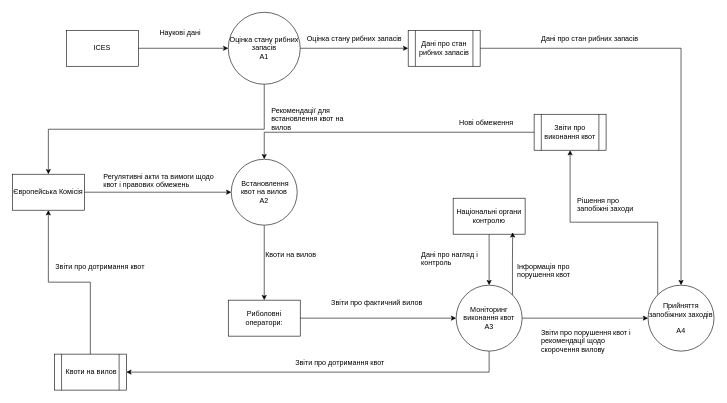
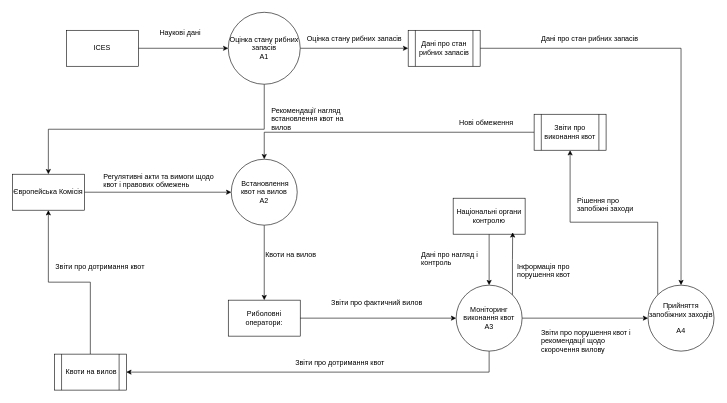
  <mxCell id="0" />
  <mxCell id="1" parent="0" />
  <mxCell id="2" style="edgeStyle=orthogonalEdgeStyle;rounded=0;orthogonalLoop=1;jettySize=auto;html=1;exitX=1;exitY=0.5;exitDx=0;exitDy=0;entryX=0;entryY=0.5;entryDx=0;entryDy=0;" edge="1" parent="1" source="4" target="13"><mxGeometry relative="1" as="geometry" /></mxCell>
  <mxCell id="3" style="edgeStyle=orthogonalEdgeStyle;rounded=0;orthogonalLoop=1;jettySize=auto;html=1;exitX=0.5;exitY=1;exitDx=0;exitDy=0;" edge="1" parent="1" source="4" target="21"><mxGeometry relative="1" as="geometry" /></mxCell>
  <mxCell id="4" value="Оцінка стану рибних запасів&lt;br&gt;A1" style="ellipse;whiteSpace=wrap;html=1;aspect=fixed;" vertex="1" parent="1"><mxGeometry x="380" width="120" height="120" as="geometry" y="20" /></mxCell>
  <mxCell id="5" style="edgeStyle=orthogonalEdgeStyle;rounded=0;orthogonalLoop=1;jettySize=auto;html=1;exitX=0.5;exitY=1;exitDx=0;exitDy=0;entryX=1;entryY=0.5;entryDx=0;entryDy=0;" edge="1" parent="1" source="7" target="15"><mxGeometry relative="1" as="geometry" /></mxCell>
  <mxCell id="6" style="edgeStyle=orthogonalEdgeStyle;rounded=0;orthogonalLoop=1;jettySize=auto;html=1;exitX=1;exitY=0.5;exitDx=0;exitDy=0;entryX=0;entryY=0.5;entryDx=0;entryDy=0;" edge="1" parent="1" source="7" target="11"><mxGeometry relative="1" as="geometry" /></mxCell>
  <mxCell id="7" value="Моніторинг виконання квот&lt;br&gt;А3" style="ellipse;whiteSpace=wrap;html=1;aspect=fixed;" vertex="1" parent="1"><mxGeometry x="760" y="475" width="110" height="110" as="geometry" /></mxCell>
  <mxCell id="8" style="edgeStyle=orthogonalEdgeStyle;rounded=0;orthogonalLoop=1;jettySize=auto;html=1;exitX=0.5;exitY=1;exitDx=0;exitDy=0;" edge="1" parent="1" source="9" target="22"><mxGeometry relative="1" as="geometry" /></mxCell>
  <mxCell id="9" value="&amp;nbsp;Встановлення квот на вилов&lt;br&gt;A2" style="ellipse;whiteSpace=wrap;html=1;aspect=fixed;" vertex="1" parent="1"><mxGeometry x="385" y="265" width="110" height="110" as="geometry" /></mxCell>
  <mxCell id="10" style="edgeStyle=orthogonalEdgeStyle;rounded=0;orthogonalLoop=1;jettySize=auto;html=1;exitX=0;exitY=0;exitDx=0;exitDy=0;" edge="1" parent="1" source="11" target="17"><mxGeometry relative="1" as="geometry"><Array as="points"><mxPoint x="1096" y="370" /><mxPoint x="950" y="370" /></Array></mxGeometry></mxCell>
  <mxCell id="11" value="&lt;p&gt;Прийняття запобіжних заходів&lt;/p&gt;&lt;p&gt;А4&lt;/p&gt;" style="ellipse;whiteSpace=wrap;html=1;aspect=fixed;" vertex="1" parent="1"><mxGeometry x="1080" y="475" width="110" height="110" as="geometry" /></mxCell>
  <mxCell id="12" style="edgeStyle=orthogonalEdgeStyle;rounded=0;orthogonalLoop=1;jettySize=auto;html=1;exitX=1;exitY=0.5;exitDx=0;exitDy=0;" edge="1" parent="1" source="13" target="11"><mxGeometry relative="1" as="geometry" /></mxCell>
  <mxCell id="13" value="Дані про стан рибних запасів" style="shape=process;whiteSpace=wrap;html=1;backgroundOutline=1;" vertex="1" parent="1"><mxGeometry x="680" y="50" width="120" height="60" as="geometry" /></mxCell>
  <mxCell id="14" style="edgeStyle=orthogonalEdgeStyle;rounded=0;orthogonalLoop=1;jettySize=auto;html=1;exitX=0.5;exitY=0;exitDx=0;exitDy=0;entryX=0.5;entryY=1;entryDx=0;entryDy=0;" edge="1" parent="1" source="15" target="21"><mxGeometry relative="1" as="geometry" /></mxCell>
  <mxCell id="15" value="&amp;nbsp;Квоти на вилов" style="shape=process;whiteSpace=wrap;html=1;backgroundOutline=1;" vertex="1" parent="1"><mxGeometry x="90" y="590" width="120" height="60" as="geometry" /></mxCell>
  <mxCell id="16" style="edgeStyle=orthogonalEdgeStyle;rounded=0;orthogonalLoop=1;jettySize=auto;html=1;" edge="1" parent="1" source="17" target="9"><mxGeometry relative="1" as="geometry" /></mxCell>
  <mxCell id="17" value="Звіти про виконання квот" style="shape=process;whiteSpace=wrap;html=1;backgroundOutline=1;" vertex="1" parent="1"><mxGeometry x="890" y="190" width="120" height="60" as="geometry" /></mxCell>
  <mxCell id="18" style="edgeStyle=orthogonalEdgeStyle;rounded=0;orthogonalLoop=1;jettySize=auto;html=1;exitX=1;exitY=0.5;exitDx=0;exitDy=0;entryX=0;entryY=0.5;entryDx=0;entryDy=0;" edge="1" parent="1" source="19" target="4"><mxGeometry relative="1" as="geometry" /></mxCell>
  <mxCell id="19" value="ICES" style="rounded=0;whiteSpace=wrap;html=1;" vertex="1" parent="1"><mxGeometry x="110" y="50" width="120" height="60" as="geometry" /></mxCell>
  <mxCell id="20" style="edgeStyle=orthogonalEdgeStyle;rounded=0;orthogonalLoop=1;jettySize=auto;html=1;" edge="1" parent="1" source="21" target="9"><mxGeometry relative="1" as="geometry" /></mxCell>
  <mxCell id="21" value="Європейська Комісія" style="rounded=0;whiteSpace=wrap;html=1;" vertex="1" parent="1"><mxGeometry x="20" y="290" width="120" height="60" as="geometry" /></mxCell>
  <mxCell id="22" value="Риболовні оператори:" style="rounded=0;whiteSpace=wrap;html=1;" vertex="1" parent="1"><mxGeometry x="380" y="500" width="120" height="60" as="geometry" /></mxCell>
  <mxCell id="23" style="edgeStyle=orthogonalEdgeStyle;rounded=0;orthogonalLoop=1;jettySize=auto;html=1;entryX=0.5;entryY=0;entryDx=0;entryDy=0;" edge="1" parent="1" source="24" target="7"><mxGeometry relative="1" as="geometry" /></mxCell>
  <mxCell id="24" value="Національні органи контролю" style="rounded=0;whiteSpace=wrap;html=1;" vertex="1" parent="1"><mxGeometry x="755" y="330" width="120" height="60" as="geometry" /></mxCell>
  <mxCell id="25" value="Наукові дані" style="text;html=1;align=center;verticalAlign=middle;whiteSpace=wrap;rounded=0;" vertex="1" parent="1"><mxGeometry x="260" y="40" width="80" height="30" as="geometry" /></mxCell>
  <mxCell id="26" value="Оцінка стану рибних запасів" style="text;html=1;align=center;verticalAlign=middle;resizable=0;points=[];autosize=1;strokeColor=none;fillColor=none;" vertex="1" parent="1"><mxGeometry x="500" y="50" width="180" height="30" as="geometry" /></mxCell>
- <mxCell id="27" value="Рекомендації для встановлення квот на вилов" style="text;whiteSpace=wrap;html=1;" vertex="1" parent="1"><mxGeometry x="450" y="170" width="130" height="40" as="geometry" /></mxCell>
+ <mxCell id="27" value="Рекомендації нагляд встановлення квот на вилов" style="text;whiteSpace=wrap;html=1;" vertex="1" parent="1"><mxGeometry x="450" y="170" width="130" height="40" as="geometry" /></mxCell>
  <mxCell id="28" value="Регулятивні акти та вимоги щодо квот і правових обмежень" style="text;whiteSpace=wrap;html=1;" vertex="1" parent="1"><mxGeometry x="170" y="280" width="210" height="50" as="geometry" /></mxCell>
  <mxCell id="29" value="Квоти на вилов" style="text;whiteSpace=wrap;html=1;" vertex="1" parent="1"><mxGeometry x="440" y="410" width="120" height="40" as="geometry" /></mxCell>
  <mxCell id="30" style="edgeStyle=orthogonalEdgeStyle;rounded=0;orthogonalLoop=1;jettySize=auto;html=1;exitX=1;exitY=0.5;exitDx=0;exitDy=0;entryX=0;entryY=0.5;entryDx=0;entryDy=0;" edge="1" parent="1" source="22" target="7"><mxGeometry relative="1" as="geometry" /></mxCell>
  <mxCell id="31" value="Звіти про фактичний вилов" style="text;whiteSpace=wrap;html=1;" vertex="1" parent="1"><mxGeometry x="550" y="490" width="190" height="40" as="geometry" /></mxCell>
  <mxCell id="32" value="Дані про нагляд і контроль" style="text;whiteSpace=wrap;html=1;" vertex="1" parent="1"><mxGeometry x="700" y="410" width="150" height="40" as="geometry" /></mxCell>
  <mxCell id="33" value="Звіти про дотримання квот" style="text;whiteSpace=wrap;html=1;" vertex="1" parent="1"><mxGeometry x="490" y="590" width="180" height="40" as="geometry" /></mxCell>
  <mxCell id="34" value="Звіти про дотримання квот" style="text;whiteSpace=wrap;html=1;" vertex="1" parent="1"><mxGeometry x="90" y="430" width="160" height="40" as="geometry" /></mxCell>
  <mxCell id="35" style="edgeStyle=orthogonalEdgeStyle;rounded=0;orthogonalLoop=1;jettySize=auto;html=1;exitX=1;exitY=0;exitDx=0;exitDy=0;entryX=0.827;entryY=0.949;entryDx=0;entryDy=0;entryPerimeter=0;" edge="1" parent="1" source="7" target="24"><mxGeometry relative="1" as="geometry" /></mxCell>
  <mxCell id="36" value="Інформація про порушення квот" style="text;whiteSpace=wrap;html=1;" vertex="1" parent="1"><mxGeometry x="860" y="430" width="130" height="40" as="geometry" /></mxCell>
  <mxCell id="37" value="Звіти про порушення квот і рекомендації щодо скорочення вилову" style="text;whiteSpace=wrap;html=1;" vertex="1" parent="1"><mxGeometry x="900" y="540" width="160" height="40" as="geometry" /></mxCell>
  <mxCell id="38" value="Дані про стан рибних запасів" style="text;whiteSpace=wrap;html=1;" vertex="1" parent="1"><mxGeometry x="900" y="50" width="200" height="40" as="geometry" /></mxCell>
  <mxCell id="39" value="Рішення про запобіжні заходи" style="text;whiteSpace=wrap;html=1;" vertex="1" parent="1"><mxGeometry x="960" y="320" width="110" height="40" as="geometry" /></mxCell>
  <mxCell id="40" value="Нові обмеження" style="text;html=1;align=center;verticalAlign=middle;resizable=0;points=[];autosize=1;strokeColor=none;fillColor=none;" vertex="1" parent="1"><mxGeometry x="755" y="190" width="110" height="30" as="geometry" /></mxCell>
